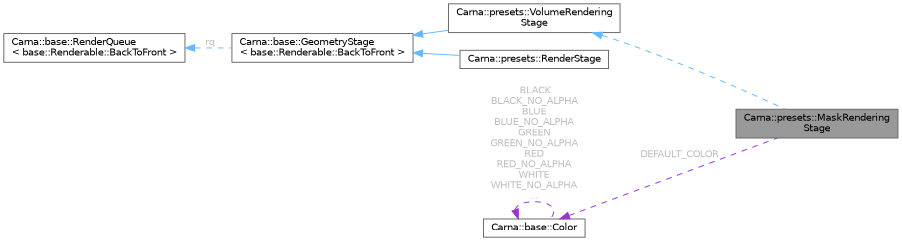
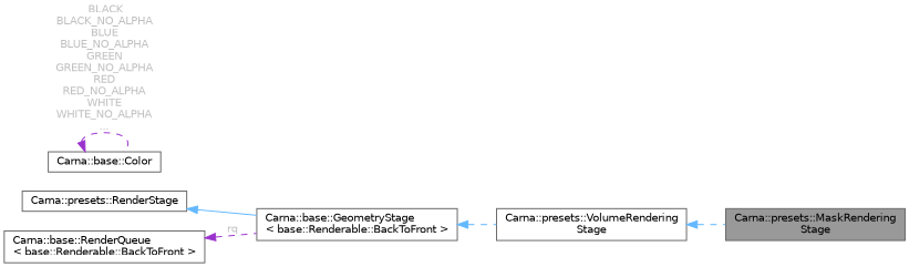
  digraph {
    rankdir=LR
    node [color=gray40 fillcolor=white fontname=Helvetica fontsize=10 shape=box style=filled]
    edge [color=steelblue1 dir=back fontname=Helvetica fontsize=10 labelfontname=Helvetica labelfontsize=10 style=dashed]
    n1 [fillcolor=grey60 fontcolor=black height=0.2 label="Carna::presets::MaskRendering\lStage" width=0.4]
    n2 [height=0.2 label="Carna::presets::VolumeRendering\lStage" width=0.4]
    n3 [height=0.2 label="Carna::base::GeometryStage\l\< base::Renderable::BackToFront \>" width=0.4]
    n4 [height=0.2 label="Carna::presets::RenderStage" width=0.4]
    n5 [height=0.2 label="Carna::base::RenderQueue\l\< base::Renderable::BackToFront \>" width=0.4]
    n6 [height=0.2 label="Carna::base::Color" width=0.4]
    n2 -> n1
-   n3 -> n2 [style=solid]
-   n3 -> n4 [style=solid]
-   n5 -> n3 [fontcolor=grey label=" rq"]
-   n6 -> n1 [color=darkorchid3 fontcolor=grey label=" DEFAULT_COLOR"]
+   n3 -> n2
+   n4 -> n3 [style=solid]
+   n5 -> n3 [color=darkorchid3 fontcolor=grey label=" rq"]
    n6 -> n6 [color=darkorchid3 fontcolor=grey label=" BLACK\nBLACK_NO_ALPHA\nBLUE\nBLUE_NO_ALPHA\nGREEN\nGREEN_NO_ALPHA\nRED\nRED_NO_ALPHA\nWHITE\nWHITE_NO_ALPHA\n..."]
  }
